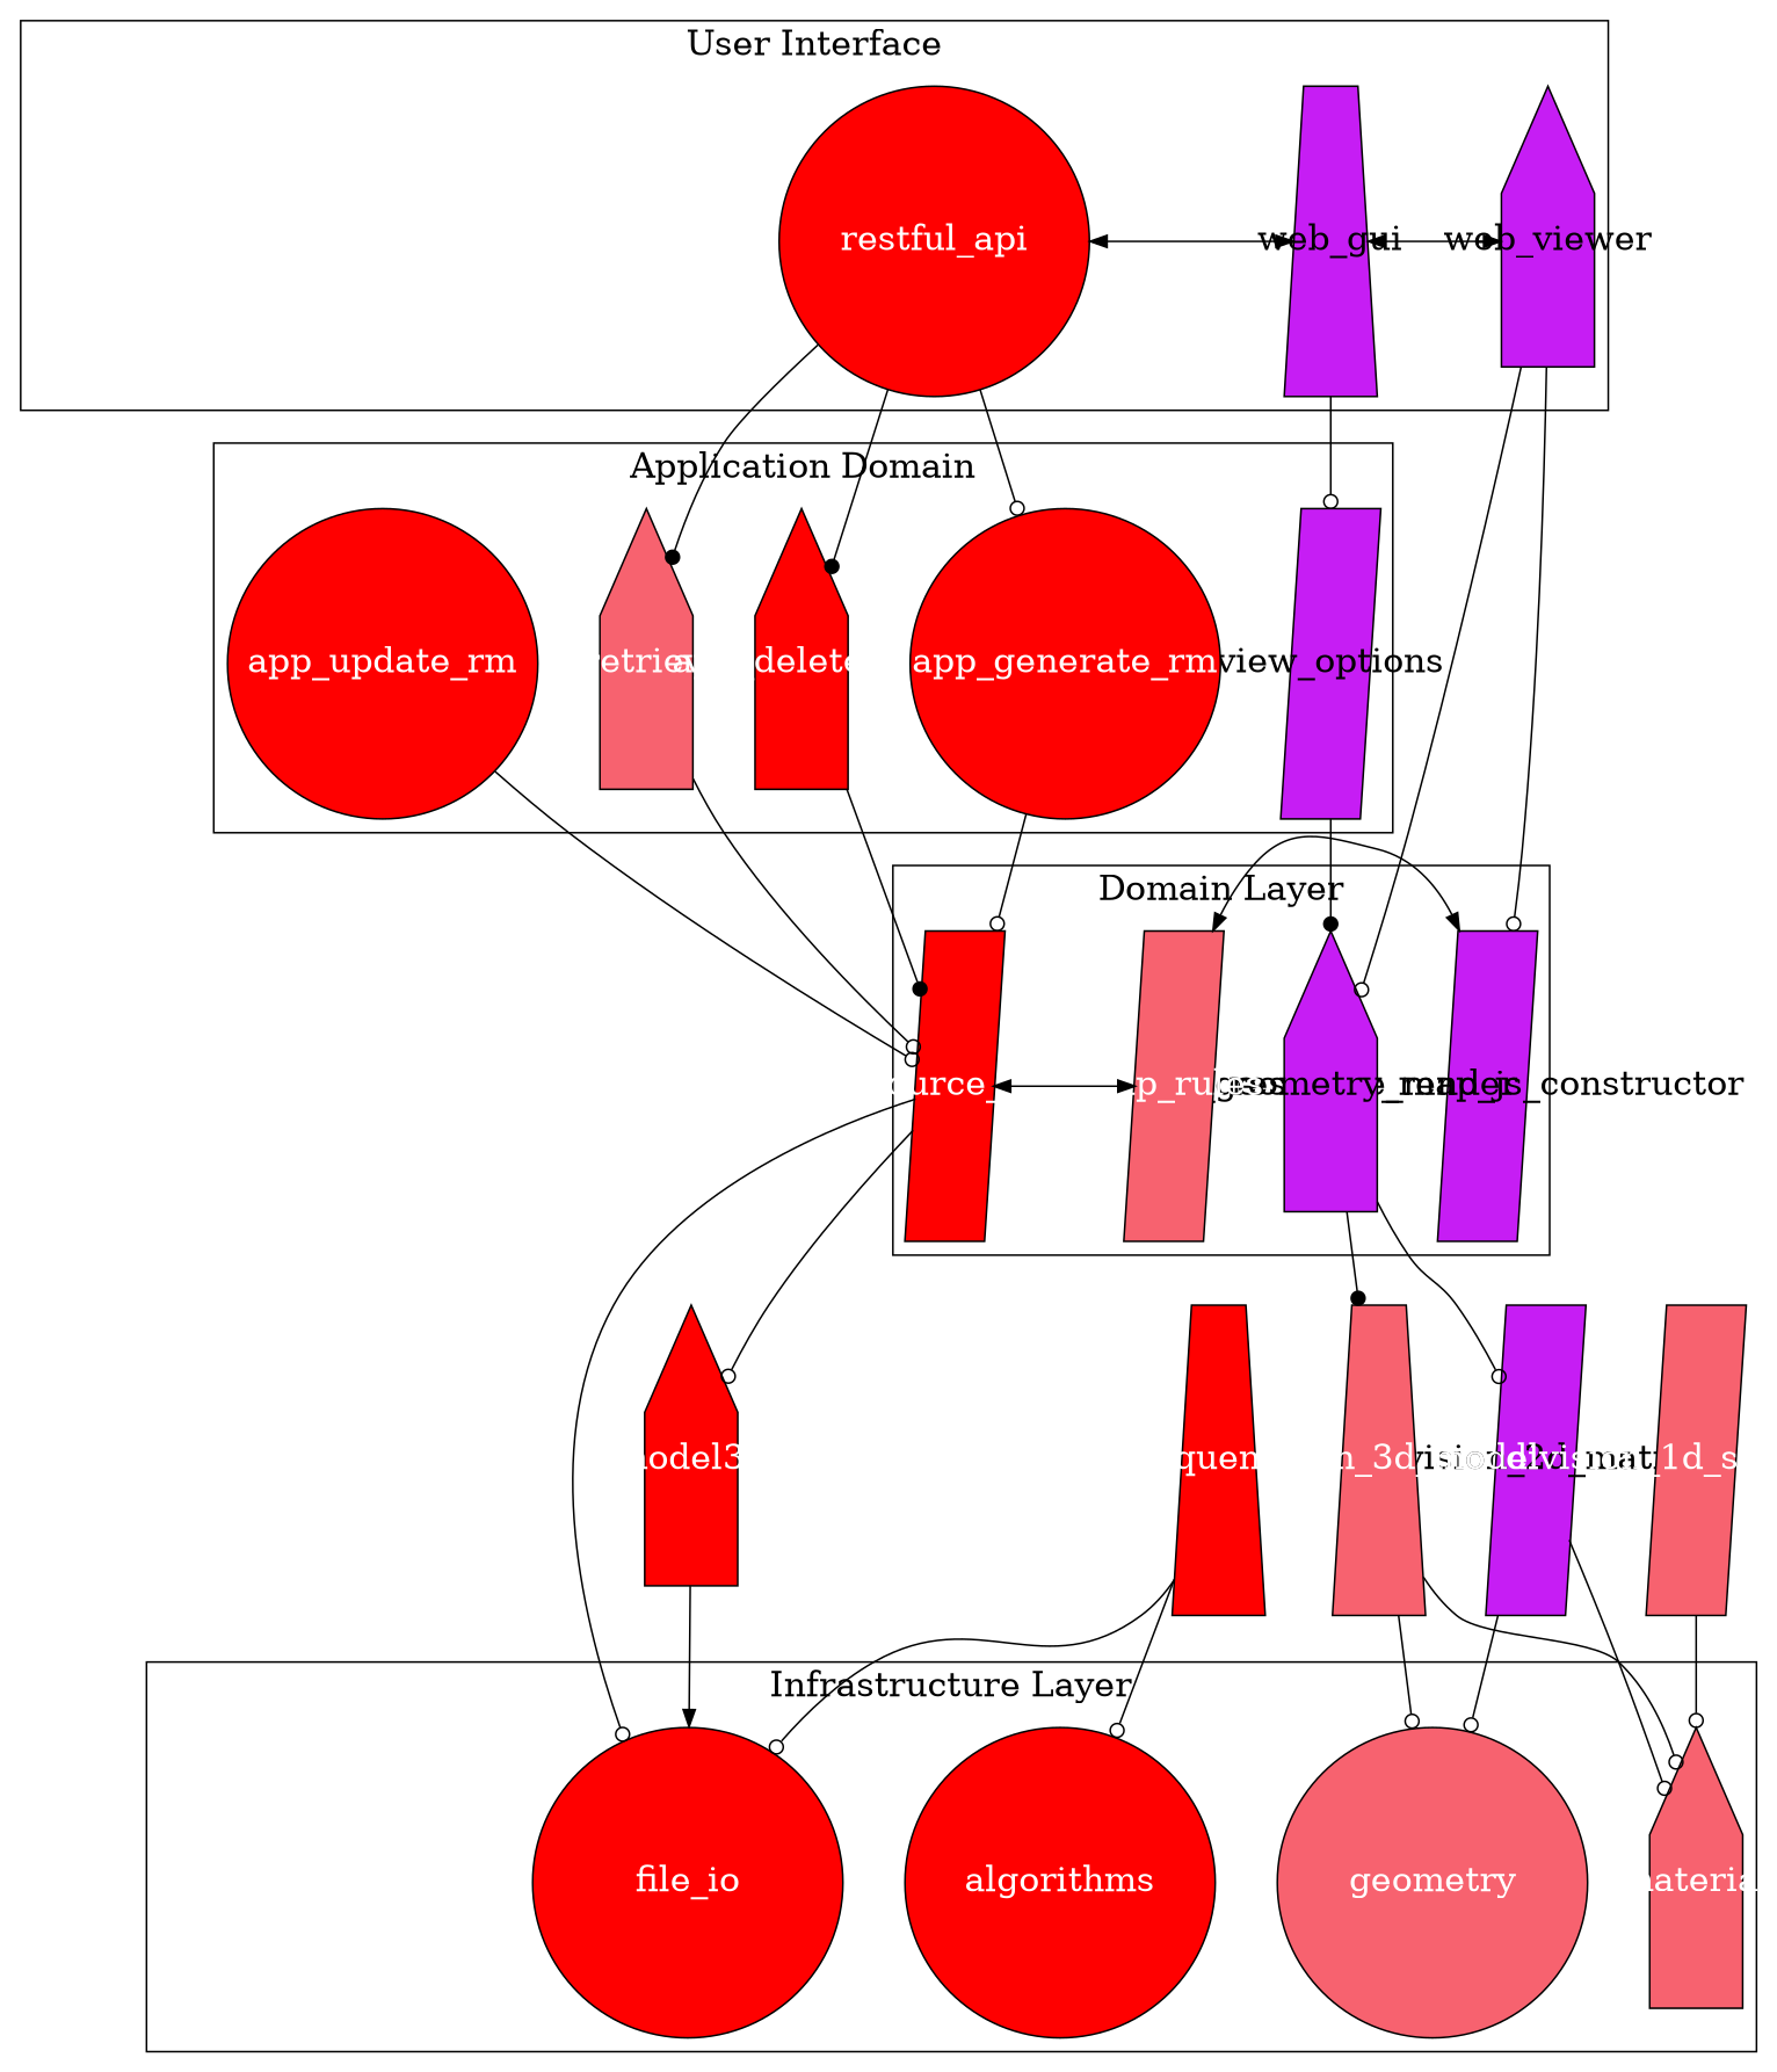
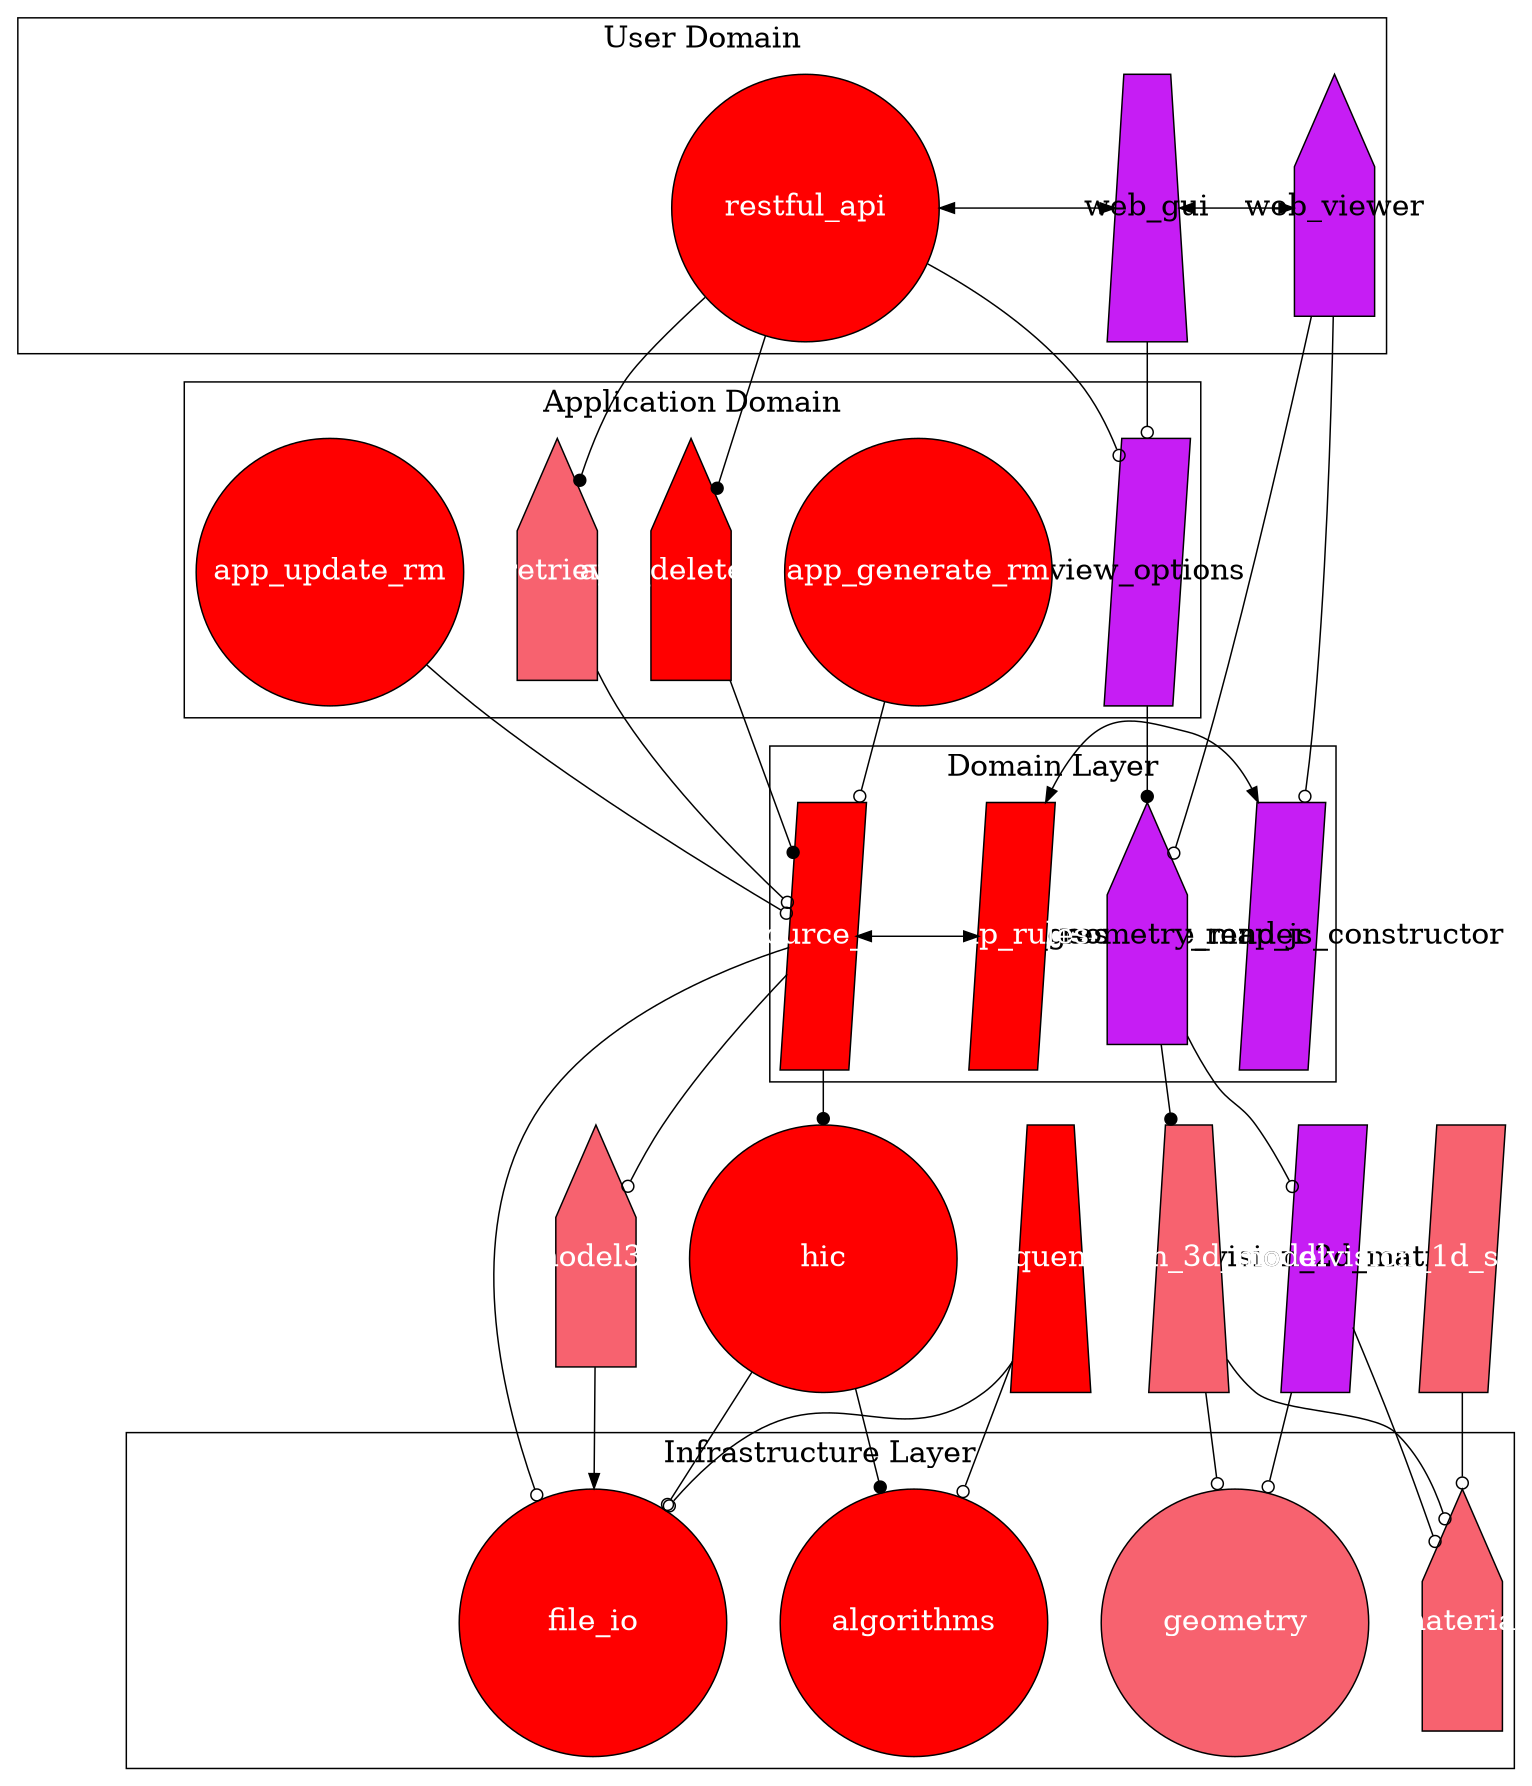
  digraph {
    nodesep=0.5
    node [fillcolor="#ff0000" fixedsize=true fontcolor=white fontsize=20 shape=circle style=filled]
    edge [arrowhead=odot]
    web_gui [fillcolor="#c61df4" fontcolor=black height=2.5 shape=trapezium]
    web_viewer [fillcolor="#c61df4" fontcolor=black height=2.5 shape=house]
    restful_api [height=2.5]
    holder_1 [fillcolor="#f7626f" height=2.5 style=invisible]
    holder_2 [fillcolor="#f7626f" height=2.5 style=invisible]
    view_options [fillcolor="#c61df4" fontcolor=black height=2.5 shape=parallelogram]
    app_retrieve_rm [fillcolor="#f7626f" height=2.5 shape=house]
    app_update_rm [height=2.5]
    app_delete_rm [height=2.5 shape=house]
    app_generate_rm [height=2.5]
    resource_map_js_constructor [fillcolor="#c61df4" fontcolor=black height=2.5 shape=parallelogram]
    bio_geometry_render [fillcolor="#c61df4" fontcolor=black height=2.5 shape=house]
    resource_map [height=2.5 shape=parallelogram]
-   map_rules [fillcolor="#f7626f" height=2.5 shape=parallelogram]
+   map_rules [height=2.5 shape=parallelogram]
    algorithms [height=2.5]
    file_io [height=2.5]
    geometry [fillcolor="#f7626f" height=2.5]
    material [fillcolor="#f7626f" height=2.5 shape=house]
    holder_5 [fillcolor="#f7626f" height=2.5 style=invisible]
    division_2d_matrix [fillcolor="#c61df4" fontcolor=black height=2.5 shape=parallelogram]
    division_3d_model [fillcolor="#f7626f" height=2.5 shape=trapezium]
-   model3d [height=2.5 shape=house]
+   hic [height=2.5]
+   model3d [fillcolor="#f7626f" height=2.5 shape=house]
    division_1d_sequence [fillcolor="#f7626f" height=2.5 shape=parallelogram]
    sequence [height=2.5 shape=trapezium]
    subgraph cluster_1 {
      fontsize=20
-     label="User Interface"
+     label="User Domain"
      subgraph sub_2 {
        fontsize=20
        label="User Interface"
        rank=same
        web_gui
        web_viewer
        restful_api
        holder_1
        holder_2
      }
    }
    subgraph cluster_3 {
      fontsize=20
      label="Application Domain"
      subgraph sub_4 {
        fontsize=20
        label="Application Layer"
        rank=same
        view_options
        app_retrieve_rm
        app_update_rm
        app_delete_rm
        app_generate_rm
      }
    }
    subgraph cluster_5 {
      fontsize=20
      label="Domain Layer"
      subgraph sub_6 {
        fontsize=20
        label="Domain Layer"
        rank=same
        resource_map_js_constructor
        bio_geometry_render
        resource_map
        map_rules
      }
    }
    subgraph cluster_7 {
      fontsize=20
      label="Infrastructure Layer"
      subgraph sub_8 {
        fontsize=20
        label="Infrastructure Layer"
        rank=same
        algorithms
        file_io
        geometry
        material
        holder_5
      }
    }
    web_gui -> web_viewer [dir=both arrowhead=""]
    web_gui -> view_options
    web_viewer -> resource_map_js_constructor
    web_viewer -> bio_geometry_render
    restful_api -> web_gui [dir=both label="                 " arrowhead=""]
    restful_api -> app_retrieve_rm [arrowhead=dot]
    restful_api -> app_delete_rm [arrowhead=dot]
-   restful_api -> app_generate_rm
+   restful_api -> view_options
    view_options -> bio_geometry_render [arrowhead=dot]
    app_retrieve_rm -> resource_map
    app_update_rm -> resource_map
    app_delete_rm -> resource_map [arrowhead=dot]
    app_generate_rm -> resource_map
    bio_geometry_render -> division_2d_matrix
    bio_geometry_render -> division_3d_model [arrowhead=dot]
    resource_map -> map_rules [dir=both arrowhead=""]
    resource_map -> file_io
+   resource_map -> hic [arrowhead=dot]
    resource_map -> model3d
    map_rules -> resource_map_js_constructor [dir=both arrowhead=""]
    division_2d_matrix -> geometry
    division_2d_matrix -> material
    division_3d_model -> geometry
    division_3d_model -> material
+   hic -> algorithms [arrowhead=dot]
+   hic -> file_io
    model3d -> file_io [arrowhead=normal]
    division_1d_sequence -> material
    sequence -> algorithms
    sequence -> file_io
  }
